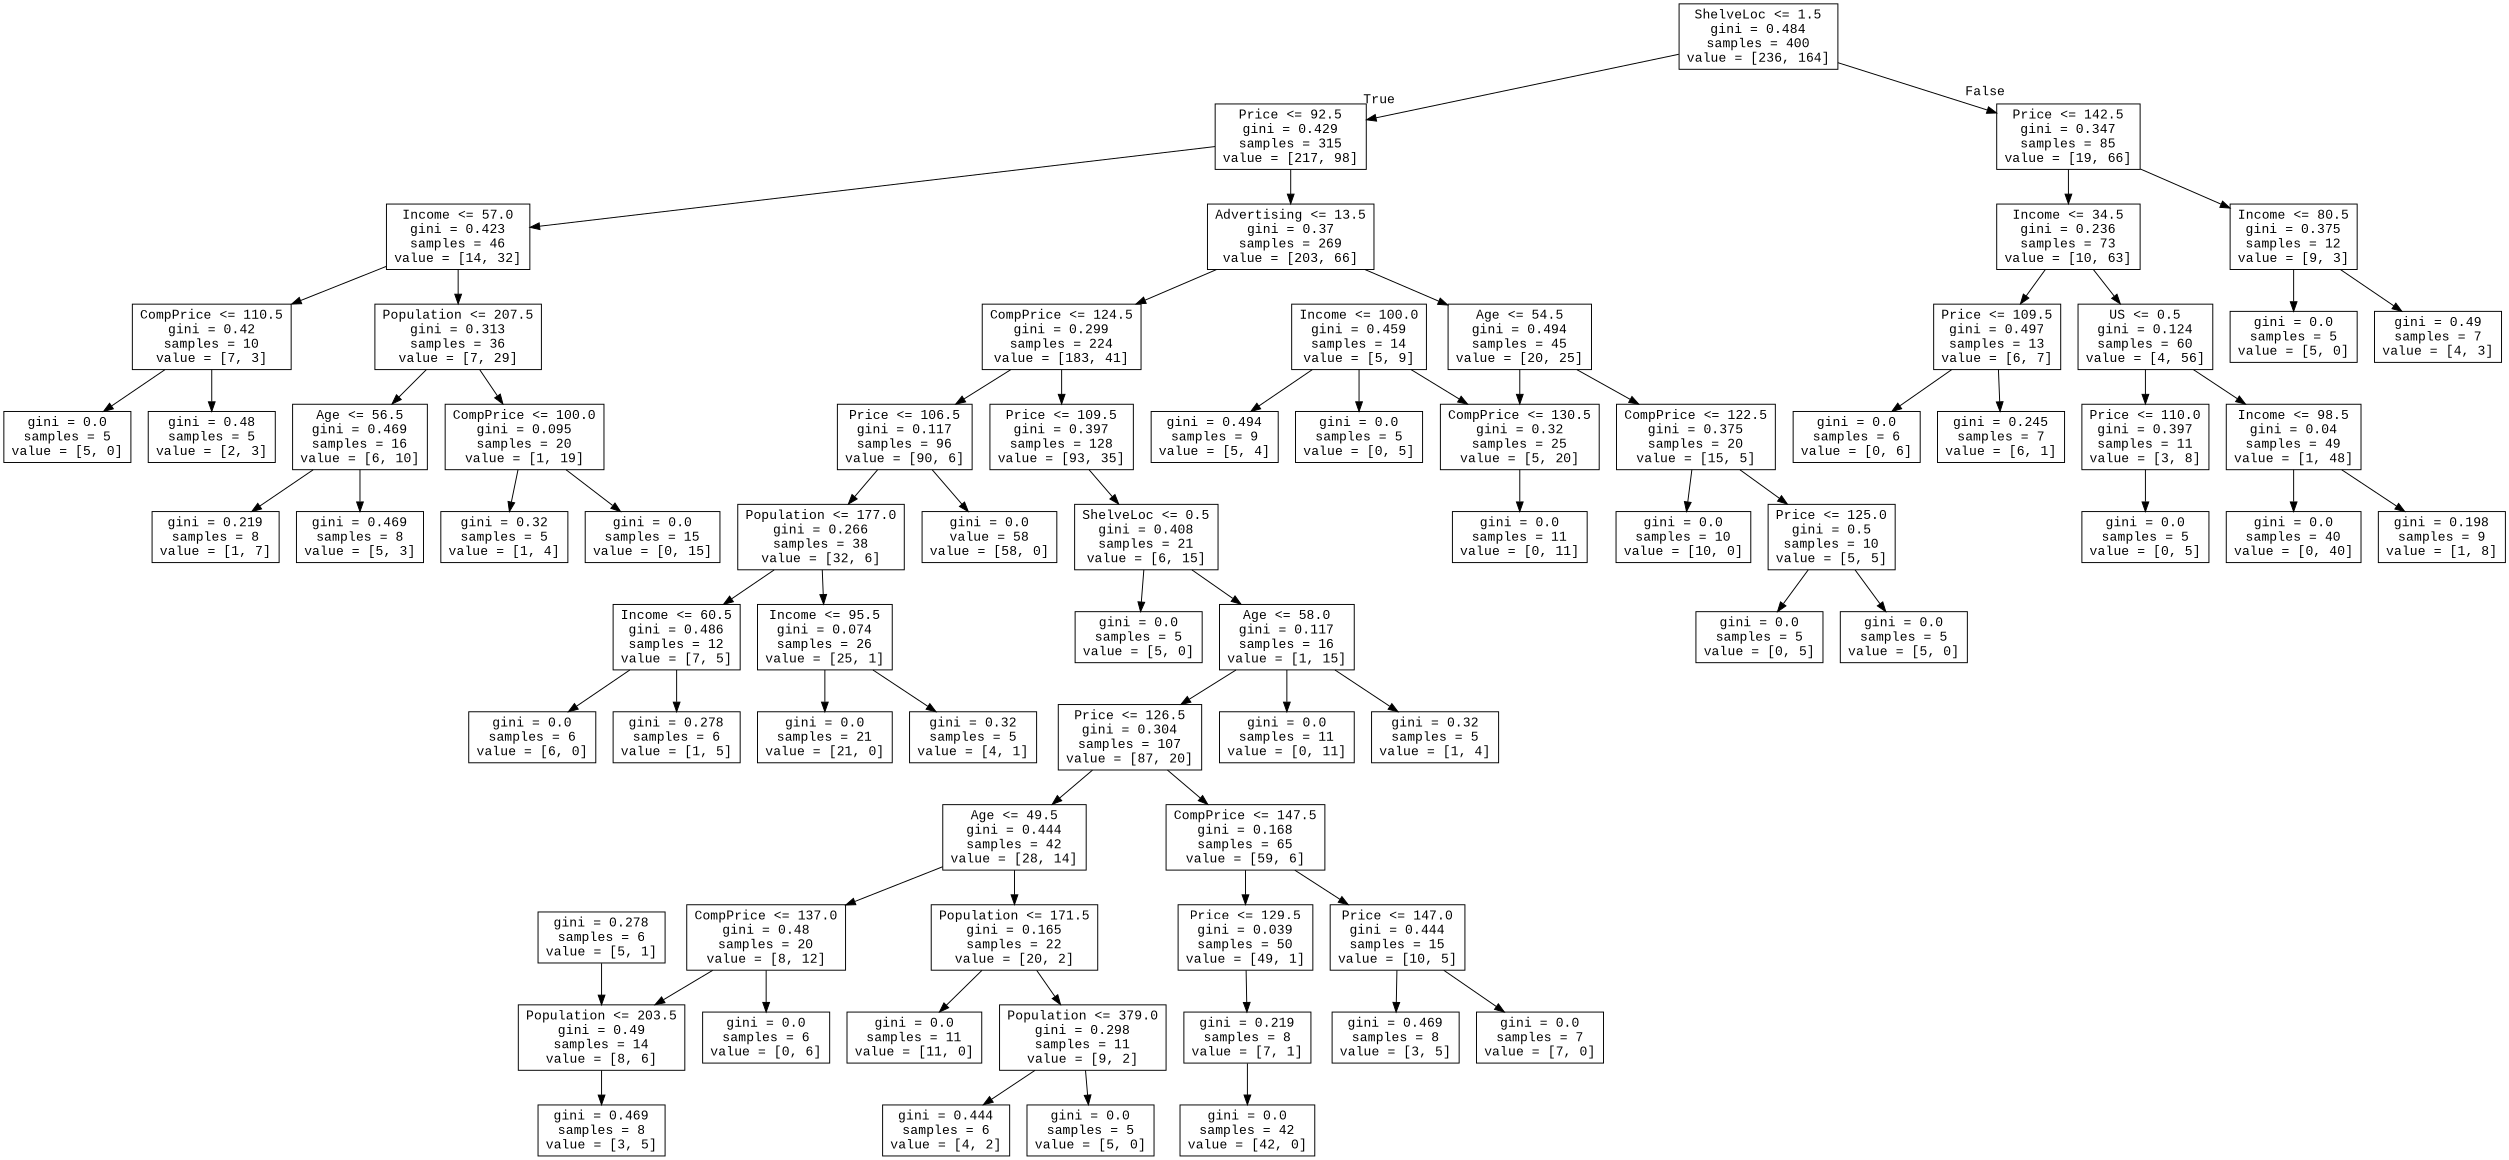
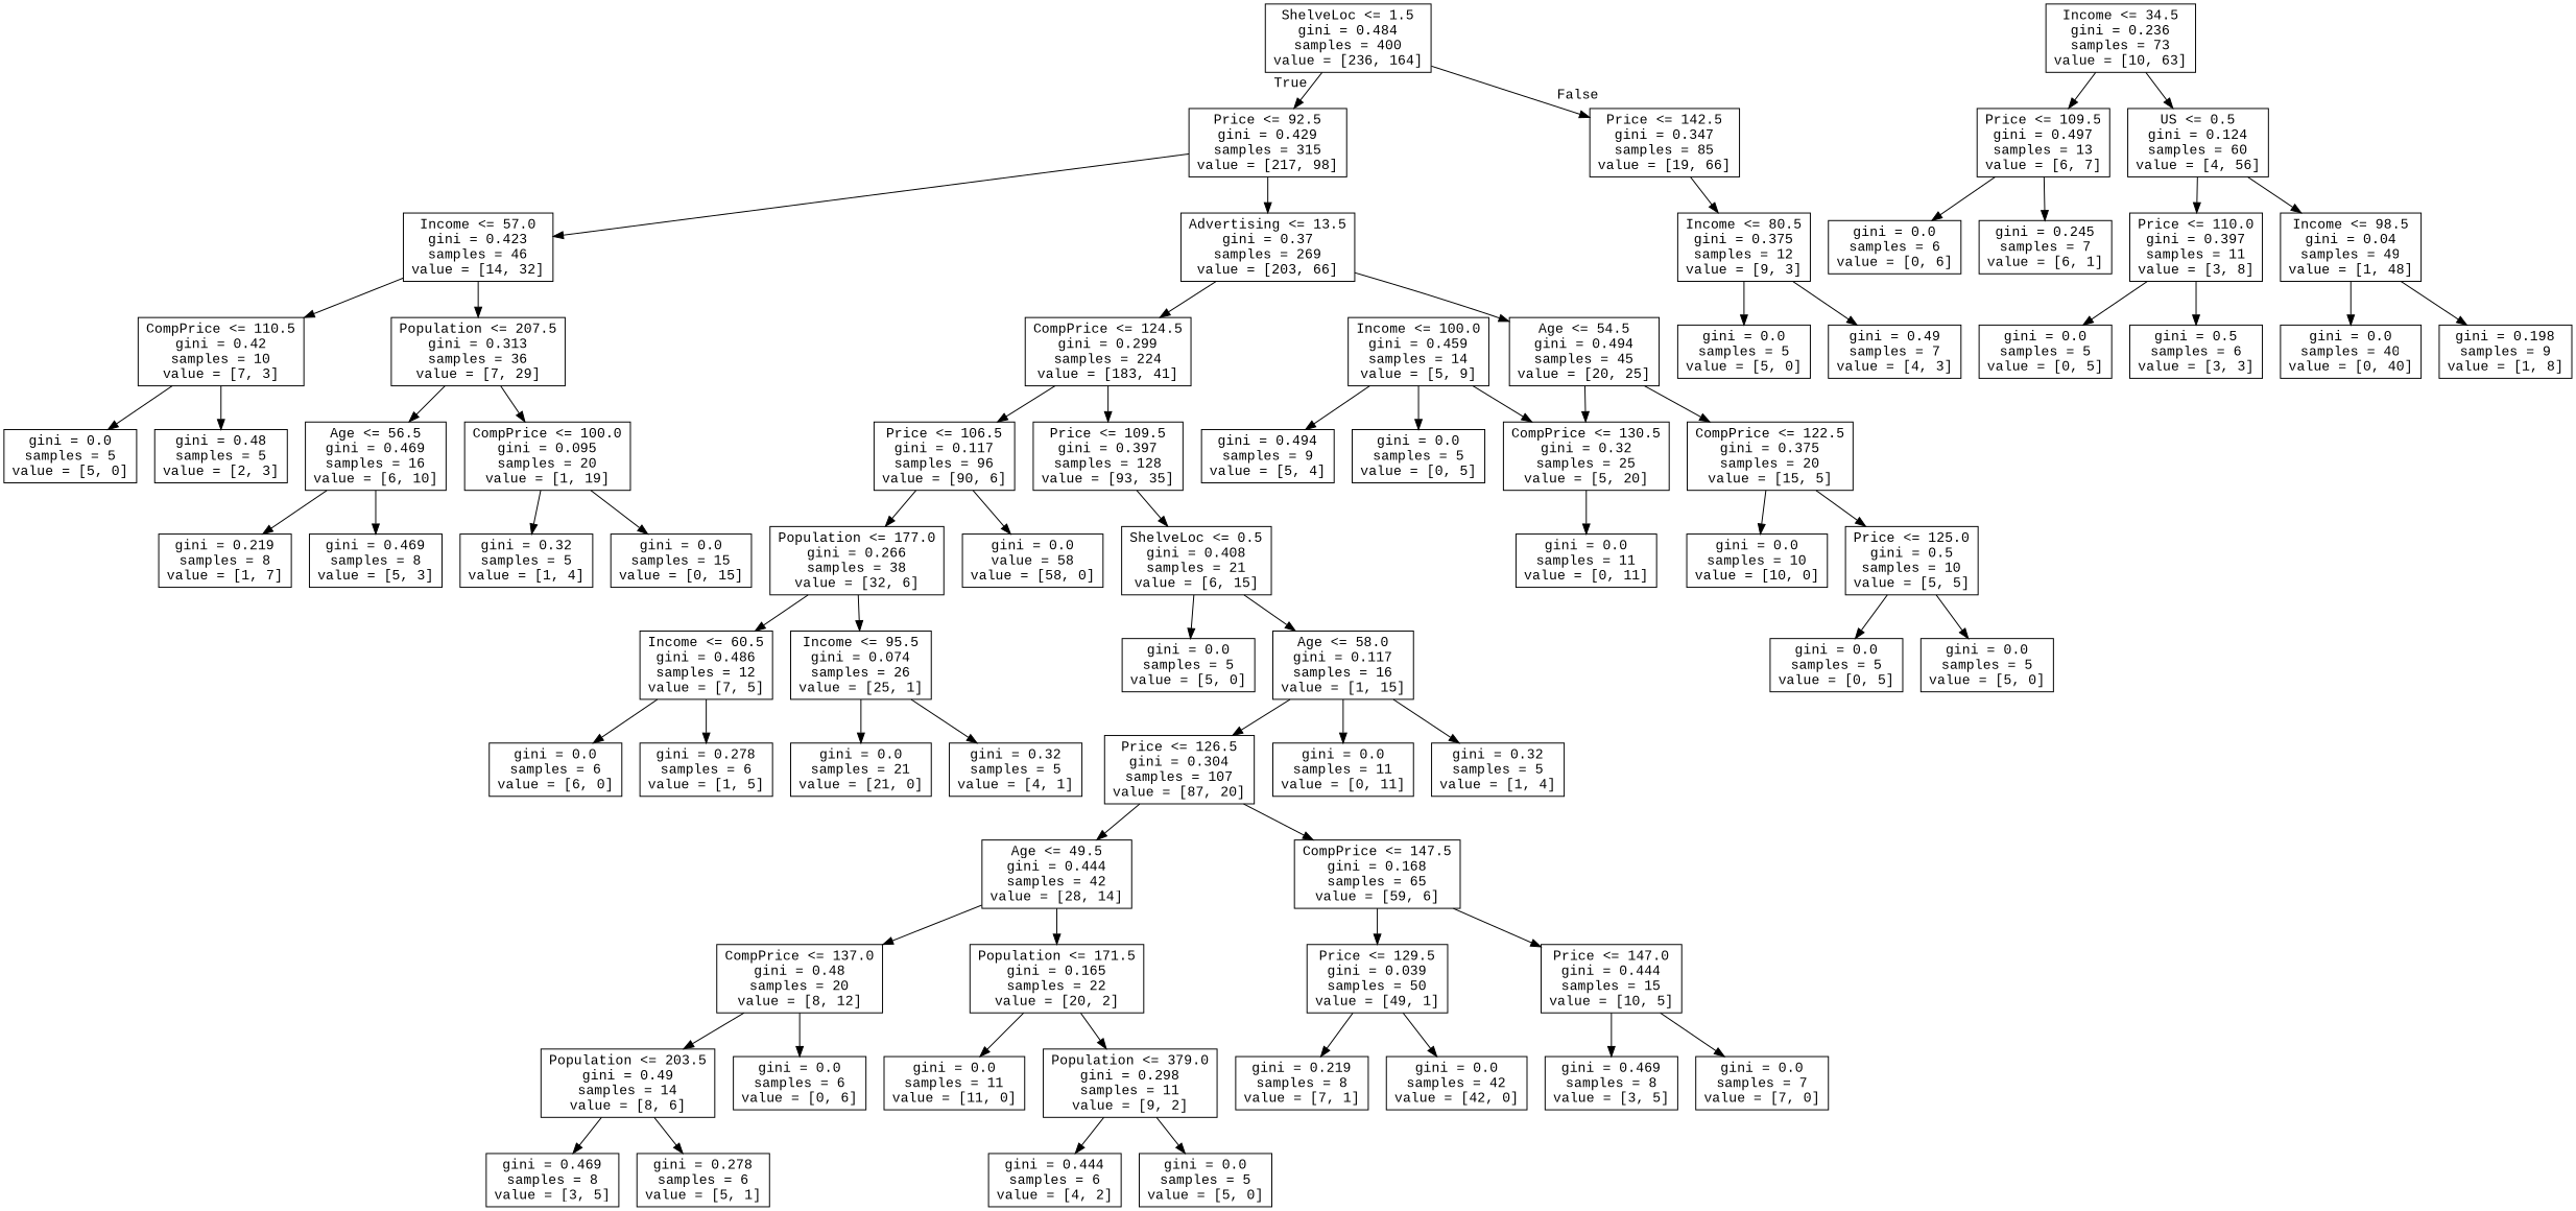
  digraph {
    fontname="Liberation Mono"
    node [fontname="Liberation Mono" shape=box]
    edge [fontname="Liberation Mono"]
    n1 [label="ShelveLoc <= 1.5\ngini = 0.484\nsamples = 400\nvalue = [236, 164]"]
    n2 [label="Price <= 92.5\ngini = 0.429\nsamples = 315\nvalue = [217, 98]"]
    n3 [label="Price <= 142.5\ngini = 0.347\nsamples = 85\nvalue = [19, 66]"]
    n4 [label="Income <= 57.0\ngini = 0.423\nsamples = 46\nvalue = [14, 32]"]
    n5 [label="Advertising <= 13.5\ngini = 0.37\nsamples = 269\nvalue = [203, 66]"]
    n6 [label="Income <= 34.5\ngini = 0.236\nsamples = 73\nvalue = [10, 63]"]
    n7 [label="Income <= 80.5\ngini = 0.375\nsamples = 12\nvalue = [9, 3]"]
    n8 [label="CompPrice <= 110.5\ngini = 0.42\nsamples = 10\nvalue = [7, 3]"]
    n9 [label="Population <= 207.5\ngini = 0.313\nsamples = 36\nvalue = [7, 29]"]
    n10 [label="CompPrice <= 124.5\ngini = 0.299\nsamples = 224\nvalue = [183, 41]"]
    n11 [label="Age <= 54.5\ngini = 0.494\nsamples = 45\nvalue = [20, 25]"]
    n12 [label="gini = 0.0\nsamples = 5\nvalue = [5, 0]"]
    n13 [label="gini = 0.48\nsamples = 5\nvalue = [2, 3]"]
    n14 [label="Age <= 56.5\ngini = 0.469\nsamples = 16\nvalue = [6, 10]"]
    n15 [label="CompPrice <= 100.0\ngini = 0.095\nsamples = 20\nvalue = [1, 19]"]
    n16 [label="gini = 0.219\nsamples = 8\nvalue = [1, 7]"]
    n17 [label="gini = 0.469\nsamples = 8\nvalue = [5, 3]"]
    n18 [label="gini = 0.32\nsamples = 5\nvalue = [1, 4]"]
    n19 [label="gini = 0.0\nsamples = 15\nvalue = [0, 15]"]
    n20 [label="Price <= 106.5\ngini = 0.117\nsamples = 96\nvalue = [90, 6]"]
    n21 [label="Price <= 109.5\ngini = 0.397\nsamples = 128\nvalue = [93, 35]"]
    n22 [label="CompPrice <= 130.5\ngini = 0.32\nsamples = 25\nvalue = [5, 20]"]
    n23 [label="CompPrice <= 122.5\ngini = 0.375\nsamples = 20\nvalue = [15, 5]"]
    n24 [label="Population <= 177.0\ngini = 0.266\nsamples = 38\nvalue = [32, 6]"]
    n25 [label="gini = 0.0\nvalue = 58\nvalue = [58, 0]"]
    n26 [label="ShelveLoc <= 0.5\ngini = 0.408\nsamples = 21\nvalue = [6, 15]"]
    n27 [label="Income <= 60.5\ngini = 0.486\nsamples = 12\nvalue = [7, 5]"]
    n28 [label="Income <= 95.5\ngini = 0.074\nsamples = 26\nvalue = [25, 1]"]
    n29 [label="gini = 0.0\nsamples = 6\nvalue = [6, 0]"]
    n30 [label="gini = 0.278\nsamples = 6\nvalue = [1, 5]"]
    n31 [label="gini = 0.0\nsamples = 21\nvalue = [21, 0]"]
    n32 [label="gini = 0.32\nsamples = 5\nvalue = [4, 1]"]
    n33 [label="gini = 0.0\nsamples = 5\nvalue = [5, 0]"]
    n34 [label="Age <= 58.0\ngini = 0.117\nsamples = 16\nvalue = [1, 15]"]
    n35 [label="Price <= 126.5\ngini = 0.304\nsamples = 107\nvalue = [87, 20]"]
    n36 [label="Age <= 49.5\ngini = 0.444\nsamples = 42\nvalue = [28, 14]"]
    n37 [label="CompPrice <= 147.5\ngini = 0.168\nsamples = 65\nvalue = [59, 6]"]
    n38 [label="gini = 0.0\nsamples = 11\nvalue = [0, 11]"]
    n39 [label="gini = 0.32\nsamples = 5\nvalue = [1, 4]"]
    n40 [label="CompPrice <= 137.0\ngini = 0.48\nsamples = 20\nvalue = [8, 12]"]
    n41 [label="Population <= 171.5\ngini = 0.165\nsamples = 22\nvalue = [20, 2]"]
    n42 [label="Price <= 129.5\ngini = 0.039\nsamples = 50\nvalue = [49, 1]"]
    n43 [label="Price <= 147.0\ngini = 0.444\nsamples = 15\nvalue = [10, 5]"]
    n44 [label="Population <= 203.5\ngini = 0.49\nsamples = 14\nvalue = [8, 6]"]
    n45 [label="gini = 0.0\nsamples = 6\nvalue = [0, 6]"]
    n46 [label="gini = 0.0\nsamples = 11\nvalue = [11, 0]"]
    n47 [label="Population <= 379.0\ngini = 0.298\nsamples = 11\nvalue = [9, 2]"]
    n48 [label="gini = 0.469\nsamples = 8\nvalue = [3, 5]"]
    n49 [label="gini = 0.278\nsamples = 6\nvalue = [5, 1]"]
    n50 [label="gini = 0.444\nsamples = 6\nvalue = [4, 2]"]
    n51 [label="gini = 0.0\nsamples = 5\nvalue = [5, 0]"]
    n52 [label="gini = 0.219\nsamples = 8\nvalue = [7, 1]"]
    n53 [label="gini = 0.0\nsamples = 42\nvalue = [42, 0]"]
    n54 [label="gini = 0.469\nsamples = 8\nvalue = [3, 5]"]
    n55 [label="gini = 0.0\nsamples = 7\nvalue = [7, 0]"]
    n56 [label="gini = 0.0\nsamples = 11\nvalue = [0, 11]"]
    n57 [label="gini = 0.0\nsamples = 10\nvalue = [10, 0]"]
    n58 [label="Price <= 125.0\ngini = 0.5\nsamples = 10\nvalue = [5, 5]"]
    n59 [label="Income <= 100.0\ngini = 0.459\nsamples = 14\nvalue = [5, 9]"]
    n60 [label="gini = 0.494\nsamples = 9\nvalue = [5, 4]"]
    n61 [label="gini = 0.0\nsamples = 5\nvalue = [0, 5]"]
    n62 [label="gini = 0.0\nsamples = 5\nvalue = [0, 5]"]
    n63 [label="gini = 0.0\nsamples = 5\nvalue = [5, 0]"]
    n64 [label="Price <= 109.5\ngini = 0.497\nsamples = 13\nvalue = [6, 7]"]
    n65 [label="US <= 0.5\ngini = 0.124\nsamples = 60\nvalue = [4, 56]"]
    n66 [label="gini = 0.0\nsamples = 5\nvalue = [5, 0]"]
    n67 [label="gini = 0.49\nsamples = 7\nvalue = [4, 3]"]
    n68 [label="gini = 0.0\nsamples = 6\nvalue = [0, 6]"]
    n69 [label="gini = 0.245\nsamples = 7\nvalue = [6, 1]"]
    n70 [label="Price <= 110.0\ngini = 0.397\nsamples = 11\nvalue = [3, 8]"]
    n71 [label="Income <= 98.5\ngini = 0.04\nsamples = 49\nvalue = [1, 48]"]
    n72 [label="gini = 0.0\nsamples = 5\nvalue = [0, 5]"]
+   n73 [label="gini = 0.5\nsamples = 6\nvalue = [3, 3]"]
    n74 [label="gini = 0.0\nsamples = 40\nvalue = [0, 40]"]
    n75 [label="gini = 0.198\nsamples = 9\nvalue = [1, 8]"]
    n1 -> n2 [headlabel=True labelangle=45 labeldistance=2.5]
    n1 -> n3 [headlabel=False labelangle=-45 labeldistance=2.5]
    n2 -> n4
    n2 -> n5
-   n3 -> n6
    n3 -> n7
    n4 -> n8
    n4 -> n9
    n5 -> n10
    n5 -> n11
    n6 -> n64
    n6 -> n65
    n7 -> n66
    n7 -> n67
    n8 -> n12
    n8 -> n13
    n9 -> n14
    n9 -> n15
    n10 -> n20
    n10 -> n21
    n11 -> n22
    n11 -> n23
    n14 -> n16
    n14 -> n17
    n15 -> n18
    n15 -> n19
    n20 -> n24
    n20 -> n25
    n21 -> n26
    n22 -> n56
    n23 -> n57
    n23 -> n58
    n24 -> n27
    n24 -> n28
    n26 -> n33
    n26 -> n34
    n27 -> n29
    n27 -> n30
    n28 -> n31
    n28 -> n32
    n34 -> n35
    n34 -> n38
    n34 -> n39
    n35 -> n36
    n35 -> n37
    n36 -> n40
    n36 -> n41
    n37 -> n42
    n37 -> n43
    n40 -> n44
    n40 -> n45
    n41 -> n46
    n41 -> n47
    n42 -> n52
-   n52 -> n53
+   n42 -> n53
    n43 -> n54
    n43 -> n55
    n44 -> n48
-   n49 -> n44
+   n44 -> n49
    n47 -> n50
    n47 -> n51
    n58 -> n62
    n58 -> n63
    n59 -> n22
    n59 -> n60
    n59 -> n61
    n64 -> n68
    n64 -> n69
    n65 -> n70
    n65 -> n71
    n70 -> n72
+   n70 -> n73
    n71 -> n74
    n71 -> n75
  }
